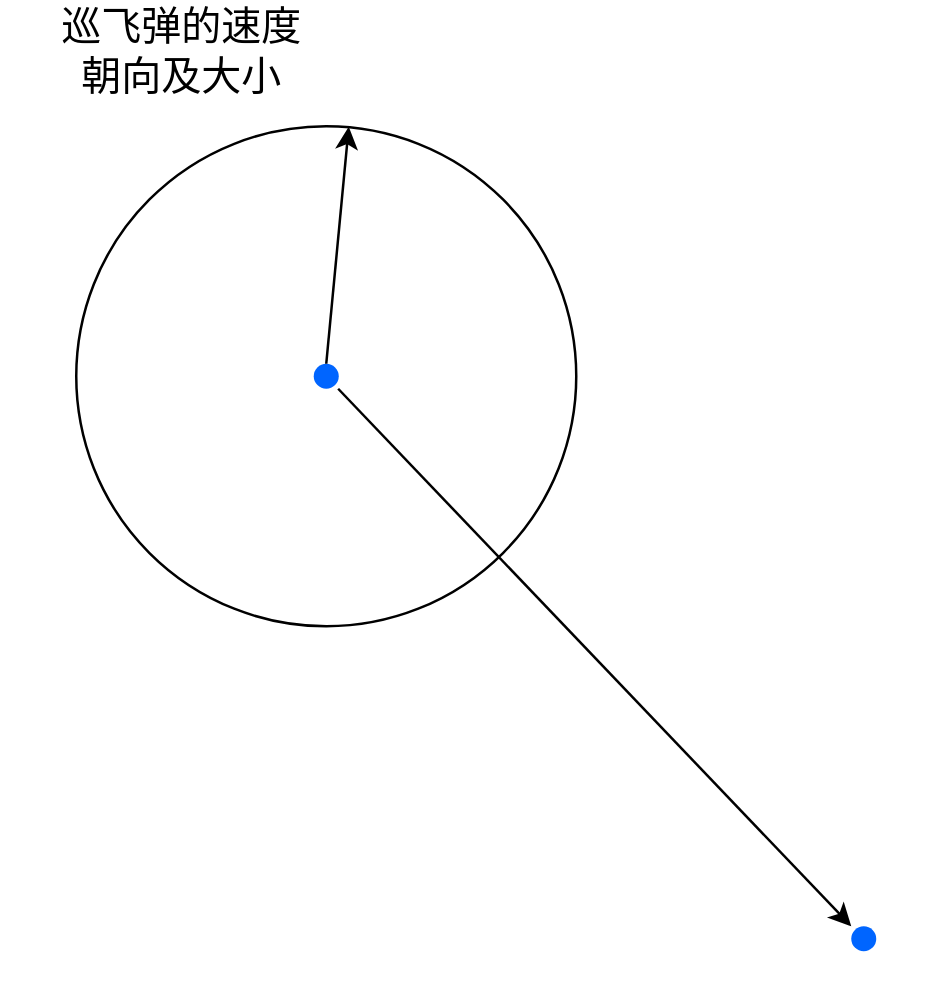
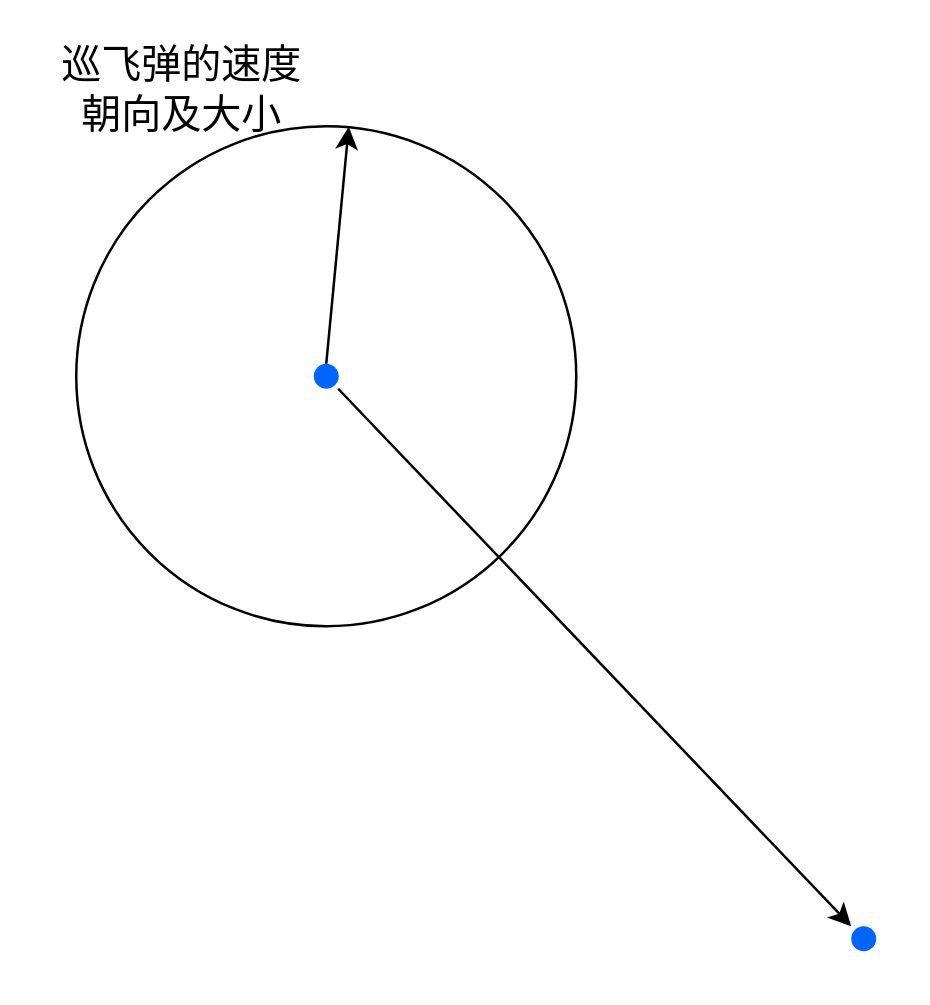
  <mxCell id="0" />
  <mxCell id="1" parent="0" />
  <mxCell id="2" value="" style="ellipse;whiteSpace=wrap;html=1;aspect=fixed;fillColor=none;fontSize=16;" vertex="1" parent="1"><mxGeometry x="30" y="50" width="200" height="200" as="geometry" /></mxCell>
  <mxCell id="3" style="rounded=0;orthogonalLoop=1;jettySize=auto;html=1;entryX=0;entryY=0;entryDx=0;entryDy=0;fontSize=16;" edge="1" parent="1" source="4" target="5"><mxGeometry relative="1" as="geometry" /></mxCell>
  <mxCell id="4" value="" style="shape=ellipse;fillColor=#0065FF;strokeColor=none;html=1;sketch=0;fontSize=16;" vertex="1" parent="1"><mxGeometry x="125" y="145" width="10" height="10" as="geometry" /></mxCell>
  <mxCell id="5" value="" style="shape=ellipse;fillColor=#0065FF;strokeColor=none;html=1;sketch=0;fontSize=16;" vertex="1" parent="1"><mxGeometry x="340" y="370" width="10" height="10" as="geometry" /></mxCell>
  <mxCell id="6" value="" style="endArrow=classic;html=1;rounded=0;entryX=0.545;entryY=0.001;entryDx=0;entryDy=0;entryPerimeter=0;fontSize=16;" edge="1" parent="1" target="2"><mxGeometry width="50" height="50" relative="1" as="geometry"><mxPoint x="130" y="145" as="sourcePoint" /><mxPoint x="150" y="-65" as="targetPoint" /></mxGeometry></mxCell>
- <mxCell id="7" value="巡飞弹的速度朝向及大小" style="text;html=1;align=center;verticalAlign=middle;whiteSpace=wrap;rounded=0;fontSize=16;" vertex="1" parent="1"><mxGeometry x="20" y="5" width="105" height="30" as="geometry" /></mxCell>
+ <mxCell id="7" value="巡飞弹的速度朝向及大小" style="text;html=1;align=center;verticalAlign=middle;whiteSpace=wrap;rounded=0;fontSize=16;" vertex="1" parent="1"><mxGeometry x="20" y="20" width="105" height="30" as="geometry" /></mxCell>
